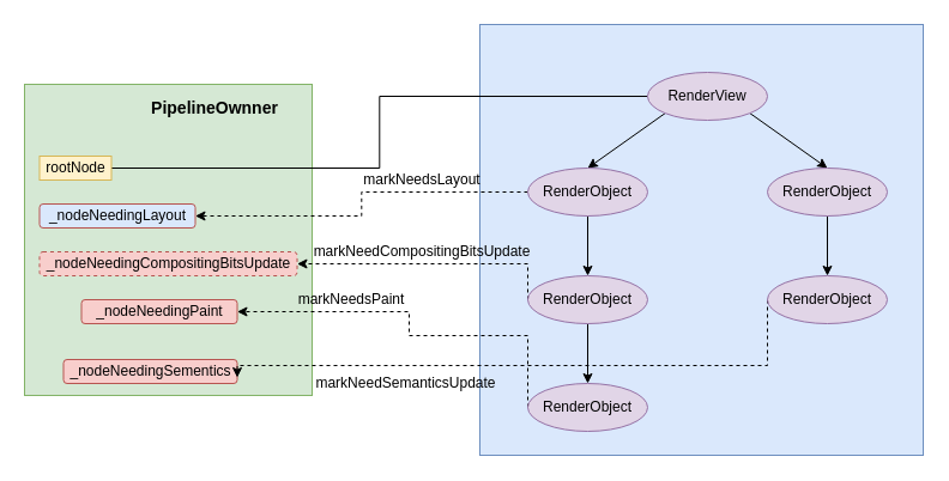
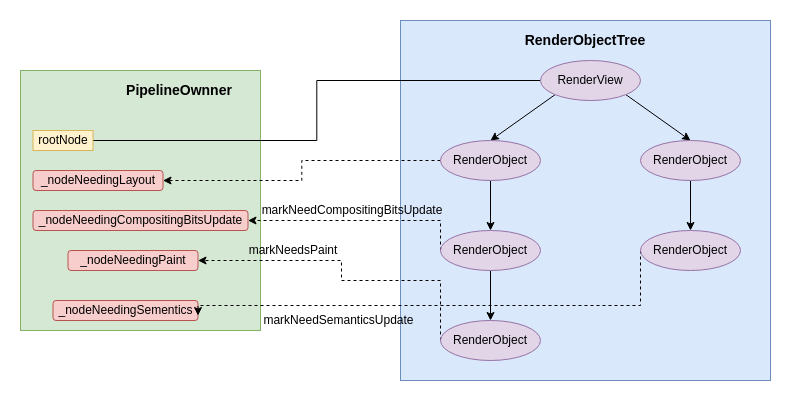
  <mxCell id="0" />
  <mxCell id="1" parent="0" />
  <mxCell id="2" value="" style="rounded=0;whiteSpace=wrap;html=1;fontSize=12;fillColor=#dae8fc;strokeColor=#6c8ebf;" parent="1" vertex="1"><mxGeometry x="400" y="20" width="370" height="360" as="geometry" /></mxCell>
  <mxCell id="3" value="" style="rounded=0;whiteSpace=wrap;html=1;fillColor=#d5e8d4;strokeColor=#82b366;" parent="1" vertex="1"><mxGeometry x="20" y="70" width="240" height="260" as="geometry" /></mxCell>
  <mxCell id="4" style="edgeStyle=orthogonalEdgeStyle;rounded=0;orthogonalLoop=1;jettySize=auto;html=1;exitX=1;exitY=0.5;exitDx=0;exitDy=0;entryX=0;entryY=0.5;entryDx=0;entryDy=0;fontSize=12;endArrow=none;" parent="1" source="5" target="13" edge="1"><mxGeometry relative="1" as="geometry" /></mxCell>
  <mxCell id="5" value="rootNode" style="whiteSpace=wrap;html=1;fillColor=#fff2cc;strokeColor=#d6b656;rounded=0;" parent="1" vertex="1"><mxGeometry x="32.5" y="130" width="60" height="20" as="geometry" /></mxCell>
- <mxCell id="6" value="_nodeNeedingLayout" style="rounded=1;whiteSpace=wrap;html=1;fillColor=#dae8fc;strokeColor=#b85450;" parent="1" vertex="1"><mxGeometry x="32.5" y="170" width="130" height="20" as="geometry" /></mxCell>
- <mxCell id="7" value="_nodeNeedingCompositingBitsUpdate" style="rounded=1;whiteSpace=wrap;html=1;fillColor=#f8cecc;strokeColor=#b85450;dashed=1;" parent="1" vertex="1"><mxGeometry x="32.5" y="210" width="215" height="20" as="geometry" /></mxCell>
+ <mxCell id="6" value="_nodeNeedingLayout" style="rounded=1;whiteSpace=wrap;html=1;fillColor=#f8cecc;strokeColor=#b85450;" parent="1" vertex="1"><mxGeometry x="32.5" y="170" width="130" height="20" as="geometry" /></mxCell>
+ <mxCell id="7" value="_nodeNeedingCompositingBitsUpdate" style="rounded=1;whiteSpace=wrap;html=1;fillColor=#f8cecc;strokeColor=#b85450;" parent="1" vertex="1"><mxGeometry x="32.5" y="210" width="215" height="20" as="geometry" /></mxCell>
  <mxCell id="8" value="_nodeNeedingPaint" style="rounded=1;whiteSpace=wrap;html=1;fillColor=#f8cecc;strokeColor=#b85450;" parent="1" vertex="1"><mxGeometry x="67.5" y="250" width="130" height="20" as="geometry" /></mxCell>
  <mxCell id="9" value="_nodeNeedingSementics" style="rounded=1;whiteSpace=wrap;html=1;fillColor=#f8cecc;strokeColor=#b85450;" parent="1" vertex="1"><mxGeometry x="52.5" y="300" width="145" height="20" as="geometry" /></mxCell>
  <mxCell id="10" value="PipelineOwnner" style="text;html=1;strokeColor=none;fillColor=none;align=center;verticalAlign=middle;whiteSpace=wrap;rounded=0;fontStyle=1;fontSize=14;" parent="1" vertex="1"><mxGeometry x="132.5" y="80" width="92" height="20" as="geometry" /></mxCell>
  <mxCell id="11" style="rounded=0;orthogonalLoop=1;jettySize=auto;html=1;exitX=0;exitY=1;exitDx=0;exitDy=0;entryX=0.5;entryY=0;entryDx=0;entryDy=0;fontSize=12;" parent="1" source="13" target="16" edge="1"><mxGeometry relative="1" as="geometry" /></mxCell>
  <mxCell id="12" style="edgeStyle=none;rounded=0;orthogonalLoop=1;jettySize=auto;html=1;exitX=1;exitY=1;exitDx=0;exitDy=0;entryX=0.5;entryY=0;entryDx=0;entryDy=0;fontSize=12;" parent="1" source="13" target="23" edge="1"><mxGeometry relative="1" as="geometry" /></mxCell>
  <mxCell id="13" value="RenderView" style="ellipse;whiteSpace=wrap;html=1;fontSize=12;fillColor=#e1d5e7;strokeColor=#9673a6;" parent="1" vertex="1"><mxGeometry x="540" y="60" width="100" height="40" as="geometry" /></mxCell>
  <mxCell id="14" style="edgeStyle=orthogonalEdgeStyle;rounded=0;orthogonalLoop=1;jettySize=auto;html=1;exitX=0;exitY=0.5;exitDx=0;exitDy=0;entryX=1;entryY=0.5;entryDx=0;entryDy=0;fontSize=12;dashed=1;" parent="1" source="16" target="6" edge="1"><mxGeometry relative="1" as="geometry" /></mxCell>
  <mxCell id="15" style="edgeStyle=none;rounded=0;orthogonalLoop=1;jettySize=auto;html=1;exitX=0.5;exitY=1;exitDx=0;exitDy=0;entryX=0.5;entryY=0;entryDx=0;entryDy=0;fontSize=12;" parent="1" source="16" target="19" edge="1"><mxGeometry relative="1" as="geometry" /></mxCell>
  <mxCell id="16" value="RenderObject" style="ellipse;whiteSpace=wrap;html=1;fontSize=12;fillColor=#e1d5e7;strokeColor=#9673a6;" parent="1" vertex="1"><mxGeometry x="440" y="140" width="100" height="40" as="geometry" /></mxCell>
  <mxCell id="17" style="edgeStyle=orthogonalEdgeStyle;rounded=0;orthogonalLoop=1;jettySize=auto;html=1;exitX=0;exitY=0.5;exitDx=0;exitDy=0;entryX=1;entryY=0.5;entryDx=0;entryDy=0;fontSize=12;dashed=1;" parent="1" source="19" target="7" edge="1"><mxGeometry relative="1" as="geometry"><Array as="points"><mxPoint x="440" y="220" /></Array></mxGeometry></mxCell>
  <mxCell id="18" style="edgeStyle=none;rounded=0;orthogonalLoop=1;jettySize=auto;html=1;exitX=0.5;exitY=1;exitDx=0;exitDy=0;entryX=0.5;entryY=0;entryDx=0;entryDy=0;fontSize=12;" parent="1" source="19" target="25" edge="1"><mxGeometry relative="1" as="geometry" /></mxCell>
  <mxCell id="19" value="RenderObject" style="ellipse;whiteSpace=wrap;html=1;fontSize=12;fillColor=#e1d5e7;strokeColor=#9673a6;" parent="1" vertex="1"><mxGeometry x="440" y="230" width="100" height="40" as="geometry" /></mxCell>
  <mxCell id="20" style="edgeStyle=orthogonalEdgeStyle;rounded=0;orthogonalLoop=1;jettySize=auto;html=1;exitX=0;exitY=0.5;exitDx=0;exitDy=0;entryX=1;entryY=0.75;entryDx=0;entryDy=0;fontSize=12;dashed=1;" parent="1" source="21" target="9" edge="1"><mxGeometry relative="1" as="geometry"><Array as="points"><mxPoint x="640" y="305" /></Array></mxGeometry></mxCell>
  <mxCell id="21" value="RenderObject" style="ellipse;whiteSpace=wrap;html=1;fontSize=12;fillColor=#e1d5e7;strokeColor=#9673a6;" parent="1" vertex="1"><mxGeometry x="640" y="230" width="100" height="40" as="geometry" /></mxCell>
  <mxCell id="22" style="edgeStyle=none;rounded=0;orthogonalLoop=1;jettySize=auto;html=1;exitX=0.5;exitY=1;exitDx=0;exitDy=0;entryX=0.5;entryY=0;entryDx=0;entryDy=0;fontSize=12;" parent="1" source="23" target="21" edge="1"><mxGeometry relative="1" as="geometry" /></mxCell>
  <mxCell id="23" value="RenderObject" style="ellipse;whiteSpace=wrap;html=1;fontSize=12;fillColor=#e1d5e7;strokeColor=#9673a6;" parent="1" vertex="1"><mxGeometry x="640" y="140" width="100" height="40" as="geometry" /></mxCell>
  <mxCell id="24" style="edgeStyle=orthogonalEdgeStyle;rounded=0;orthogonalLoop=1;jettySize=auto;html=1;exitX=0;exitY=0.5;exitDx=0;exitDy=0;entryX=1;entryY=0.5;entryDx=0;entryDy=0;fontSize=12;dashed=1;" parent="1" source="25" target="8" edge="1"><mxGeometry relative="1" as="geometry"><Array as="points"><mxPoint x="440" y="280" /><mxPoint x="341" y="280" /><mxPoint x="341" y="260" /></Array></mxGeometry></mxCell>
  <mxCell id="25" value="RenderObject" style="ellipse;whiteSpace=wrap;html=1;fontSize=12;fillColor=#e1d5e7;strokeColor=#9673a6;" parent="1" vertex="1"><mxGeometry x="440" y="320" width="100" height="40" as="geometry" /></mxCell>
- <mxCell id="27" value="markNeedsLayout" style="text;html=1;strokeColor=none;fillColor=none;align=center;verticalAlign=middle;whiteSpace=wrap;rounded=0;fontSize=12;" parent="1" vertex="1"><mxGeometry x="304" y="140" width="96" height="20" as="geometry" /></mxCell>
+ <mxCell id="26" value="RenderObjectTree" style="text;html=1;strokeColor=none;fillColor=none;align=center;verticalAlign=middle;whiteSpace=wrap;rounded=0;fontSize=14;fontStyle=1" parent="1" vertex="1"><mxGeometry x="520" y="30" width="130" height="20" as="geometry" /></mxCell>
  <mxCell id="28" value="markNeedsPaint" style="text;html=1;strokeColor=none;fillColor=none;align=center;verticalAlign=middle;whiteSpace=wrap;rounded=0;fontSize=12;" parent="1" vertex="1"><mxGeometry x="247.5" y="240" width="90" height="20" as="geometry" /></mxCell>
  <mxCell id="29" value="markNeedCompositingBitsUpdate" style="text;html=1;strokeColor=none;fillColor=none;align=center;verticalAlign=middle;whiteSpace=wrap;rounded=0;fontSize=12;" parent="1" vertex="1"><mxGeometry x="262" y="200" width="180" height="20" as="geometry" /></mxCell>
  <mxCell id="30" value="markNeedSemanticsUpdate" style="text;html=1;strokeColor=none;fillColor=none;align=center;verticalAlign=middle;whiteSpace=wrap;rounded=0;fontSize=12;" parent="1" vertex="1"><mxGeometry x="262" y="310" width="153" height="20" as="geometry" /></mxCell>
